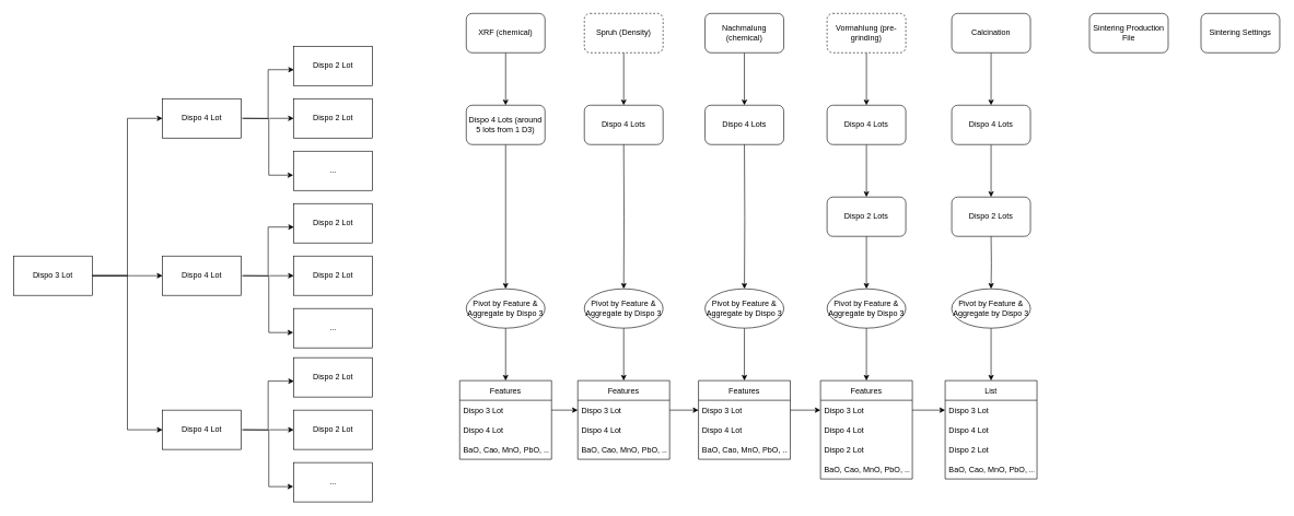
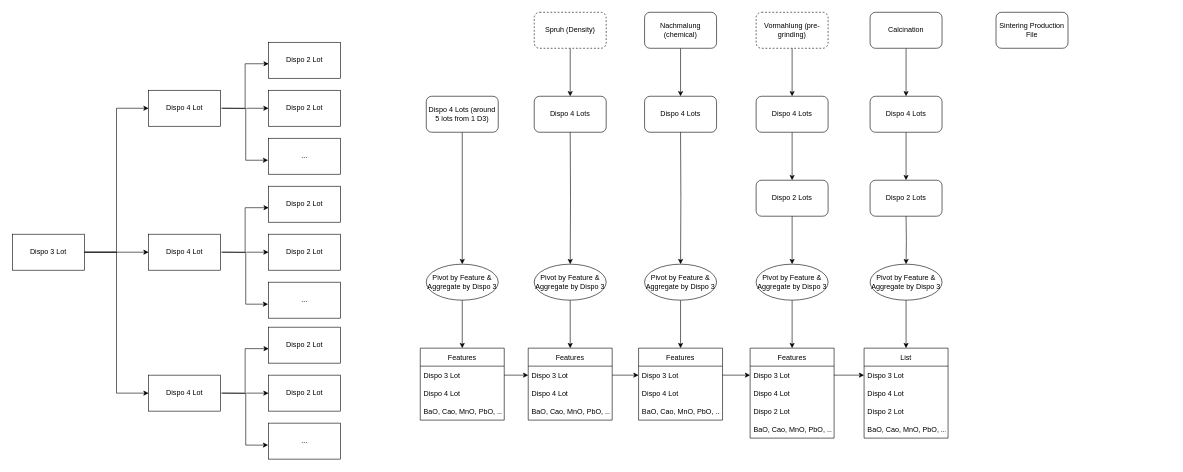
  <mxCell id="0" />
  <mxCell id="1" parent="0" />
  <mxCell id="2" value="Sintering Production File" style="rounded=1;whiteSpace=wrap;html=1;" parent="1" vertex="1"><mxGeometry x="1660" y="20" width="120" height="60" as="geometry" /></mxCell>
- <mxCell id="3" value="Sintering Settings" style="rounded=1;whiteSpace=wrap;html=1;" parent="1" vertex="1"><mxGeometry x="1830" y="20" width="120" height="60" as="geometry" /></mxCell>
- <mxCell id="4" value="" style="edgeStyle=orthogonalEdgeStyle;rounded=0;orthogonalLoop=1;jettySize=auto;html=1;" parent="1" source="5" target="15" edge="1"><mxGeometry relative="1" as="geometry" /></mxCell>
- <mxCell id="5" value="XRF (chemical)" style="rounded=1;whiteSpace=wrap;html=1;" parent="1" vertex="1"><mxGeometry x="710" y="20" width="120" height="60" as="geometry" /></mxCell>
  <mxCell id="6" value="" style="edgeStyle=orthogonalEdgeStyle;rounded=0;orthogonalLoop=1;jettySize=auto;html=1;" parent="1" source="7" target="16" edge="1"><mxGeometry relative="1" as="geometry" /></mxCell>
  <mxCell id="7" value="Spruh (Density)" style="rounded=1;whiteSpace=wrap;html=1;dashed=1;" parent="1" vertex="1"><mxGeometry x="890" y="20" width="120" height="60" as="geometry" /></mxCell>
  <mxCell id="8" value="" style="edgeStyle=orthogonalEdgeStyle;rounded=0;orthogonalLoop=1;jettySize=auto;html=1;" parent="1" source="9" target="17" edge="1"><mxGeometry relative="1" as="geometry" /></mxCell>
  <mxCell id="9" value="Nachmalung (chemical)" style="rounded=1;whiteSpace=wrap;html=1;" parent="1" vertex="1"><mxGeometry x="1074" y="20" width="120" height="60" as="geometry" /></mxCell>
  <mxCell id="10" value="" style="edgeStyle=orthogonalEdgeStyle;rounded=0;orthogonalLoop=1;jettySize=auto;html=1;" parent="1" source="11" target="19" edge="1"><mxGeometry relative="1" as="geometry" /></mxCell>
  <mxCell id="11" value="Vormahlung (pre-grinding)" style="rounded=1;whiteSpace=wrap;html=1;dashed=1;" parent="1" vertex="1"><mxGeometry x="1260" y="20" width="120" height="60" as="geometry" /></mxCell>
  <mxCell id="12" value="" style="edgeStyle=orthogonalEdgeStyle;rounded=0;orthogonalLoop=1;jettySize=auto;html=1;" parent="1" source="13" target="21" edge="1"><mxGeometry relative="1" as="geometry" /></mxCell>
  <mxCell id="13" value="Calcination" style="rounded=1;whiteSpace=wrap;html=1;" parent="1" vertex="1"><mxGeometry x="1450" y="20" width="120" height="60" as="geometry" /></mxCell>
  <mxCell id="14" value="" style="edgeStyle=orthogonalEdgeStyle;rounded=0;orthogonalLoop=1;jettySize=auto;html=1;" parent="1" source="15" target="29" edge="1"><mxGeometry relative="1" as="geometry" /></mxCell>
  <mxCell id="15" value="Dispo 4 Lots (around 5 lots from 1 D3)" style="rounded=1;whiteSpace=wrap;html=1;" parent="1" vertex="1"><mxGeometry x="710" y="160" width="120" height="60" as="geometry" /></mxCell>
  <mxCell id="16" value="Dispo 4 Lots" style="rounded=1;whiteSpace=wrap;html=1;" parent="1" vertex="1"><mxGeometry x="890" y="160" width="120" height="60" as="geometry" /></mxCell>
  <mxCell id="17" value="Dispo 4 Lots" style="whiteSpace=wrap;html=1;rounded=1;" parent="1" vertex="1"><mxGeometry x="1074" y="160" width="120" height="60" as="geometry" /></mxCell>
  <mxCell id="18" value="" style="edgeStyle=orthogonalEdgeStyle;rounded=0;orthogonalLoop=1;jettySize=auto;html=1;" parent="1" source="19" target="22" edge="1"><mxGeometry relative="1" as="geometry" /></mxCell>
  <mxCell id="19" value="Dispo 4 Lots" style="whiteSpace=wrap;html=1;rounded=1;" parent="1" vertex="1"><mxGeometry x="1260" y="160" width="120" height="60" as="geometry" /></mxCell>
  <mxCell id="20" value="" style="edgeStyle=orthogonalEdgeStyle;rounded=0;orthogonalLoop=1;jettySize=auto;html=1;" parent="1" source="21" target="23" edge="1"><mxGeometry relative="1" as="geometry" /></mxCell>
  <mxCell id="21" value="Dispo 4 Lots" style="rounded=1;whiteSpace=wrap;html=1;" parent="1" vertex="1"><mxGeometry x="1450" y="160" width="120" height="60" as="geometry" /></mxCell>
  <mxCell id="22" value="Dispo 2 Lots" style="whiteSpace=wrap;html=1;rounded=1;" parent="1" vertex="1"><mxGeometry x="1260" y="300" width="120" height="60" as="geometry" /></mxCell>
  <mxCell id="23" value="Dispo 2 Lots" style="whiteSpace=wrap;html=1;rounded=1;" parent="1" vertex="1"><mxGeometry x="1450" y="300" width="120" height="60" as="geometry" /></mxCell>
  <mxCell id="24" value="Features" style="swimlane;fontStyle=0;childLayout=stackLayout;horizontal=1;startSize=30;horizontalStack=0;resizeParent=1;resizeParentMax=0;resizeLast=0;collapsible=1;marginBottom=0;" parent="1" vertex="1"><mxGeometry x="700" y="580" width="140" height="120" as="geometry" /></mxCell>
  <mxCell id="25" value="Dispo 3 Lot" style="text;strokeColor=none;fillColor=none;align=left;verticalAlign=middle;spacingLeft=4;spacingRight=4;overflow=hidden;points=[[0,0.5],[1,0.5]];portConstraint=eastwest;rotatable=0;" parent="24" vertex="1"><mxGeometry y="30" width="140" height="30" as="geometry" /></mxCell>
  <mxCell id="26" value="Dispo 4 Lot" style="text;strokeColor=none;fillColor=none;align=left;verticalAlign=middle;spacingLeft=4;spacingRight=4;overflow=hidden;points=[[0,0.5],[1,0.5]];portConstraint=eastwest;rotatable=0;" parent="24" vertex="1"><mxGeometry y="60" width="140" height="30" as="geometry" /></mxCell>
  <mxCell id="27" value="BaO, Cao, MnO, PbO, ..." style="text;strokeColor=none;fillColor=none;align=left;verticalAlign=middle;spacingLeft=4;spacingRight=4;overflow=hidden;points=[[0,0.5],[1,0.5]];portConstraint=eastwest;rotatable=0;" parent="24" vertex="1"><mxGeometry y="90" width="140" height="30" as="geometry" /></mxCell>
  <mxCell id="28" style="edgeStyle=orthogonalEdgeStyle;rounded=0;orthogonalLoop=1;jettySize=auto;html=1;exitX=0.5;exitY=1;exitDx=0;exitDy=0;" parent="1" source="29" target="24" edge="1"><mxGeometry relative="1" as="geometry" /></mxCell>
  <mxCell id="29" value="Pivot by Feature &amp;amp; Aggregate by Dispo 3" style="ellipse;whiteSpace=wrap;html=1;rounded=1;" parent="1" vertex="1"><mxGeometry x="710" y="440" width="120" height="60" as="geometry" /></mxCell>
  <mxCell id="30" value="" style="edgeStyle=orthogonalEdgeStyle;rounded=0;orthogonalLoop=1;jettySize=auto;html=1;" parent="1" target="36" edge="1"><mxGeometry relative="1" as="geometry"><mxPoint x="950" y="220" as="sourcePoint" /></mxGeometry></mxCell>
  <mxCell id="31" value="Features" style="swimlane;fontStyle=0;childLayout=stackLayout;horizontal=1;startSize=30;horizontalStack=0;resizeParent=1;resizeParentMax=0;resizeLast=0;collapsible=1;marginBottom=0;" parent="1" vertex="1"><mxGeometry x="880" y="580" width="140" height="120" as="geometry" /></mxCell>
  <mxCell id="32" value="Dispo 3 Lot" style="text;strokeColor=none;fillColor=none;align=left;verticalAlign=middle;spacingLeft=4;spacingRight=4;overflow=hidden;points=[[0,0.5],[1,0.5]];portConstraint=eastwest;rotatable=0;" parent="31" vertex="1"><mxGeometry y="30" width="140" height="30" as="geometry" /></mxCell>
  <mxCell id="33" value="Dispo 4 Lot" style="text;strokeColor=none;fillColor=none;align=left;verticalAlign=middle;spacingLeft=4;spacingRight=4;overflow=hidden;points=[[0,0.5],[1,0.5]];portConstraint=eastwest;rotatable=0;" parent="31" vertex="1"><mxGeometry y="60" width="140" height="30" as="geometry" /></mxCell>
  <mxCell id="34" value="BaO, Cao, MnO, PbO, ..." style="text;strokeColor=none;fillColor=none;align=left;verticalAlign=middle;spacingLeft=4;spacingRight=4;overflow=hidden;points=[[0,0.5],[1,0.5]];portConstraint=eastwest;rotatable=0;" parent="31" vertex="1"><mxGeometry y="90" width="140" height="30" as="geometry" /></mxCell>
  <mxCell id="35" style="edgeStyle=orthogonalEdgeStyle;rounded=0;orthogonalLoop=1;jettySize=auto;html=1;exitX=0.5;exitY=1;exitDx=0;exitDy=0;" parent="1" source="36" target="31" edge="1"><mxGeometry relative="1" as="geometry" /></mxCell>
  <mxCell id="36" value="Pivot by Feature &amp;amp; Aggregate by Dispo 3" style="ellipse;whiteSpace=wrap;html=1;rounded=1;" parent="1" vertex="1"><mxGeometry x="890" y="440" width="120" height="60" as="geometry" /></mxCell>
  <mxCell id="37" value="" style="edgeStyle=orthogonalEdgeStyle;rounded=0;orthogonalLoop=1;jettySize=auto;html=1;" parent="1" target="43" edge="1"><mxGeometry relative="1" as="geometry"><mxPoint x="1134" y="220" as="sourcePoint" /></mxGeometry></mxCell>
  <mxCell id="38" value="Features" style="swimlane;fontStyle=0;childLayout=stackLayout;horizontal=1;startSize=30;horizontalStack=0;resizeParent=1;resizeParentMax=0;resizeLast=0;collapsible=1;marginBottom=0;" parent="1" vertex="1"><mxGeometry x="1064" y="580" width="140" height="120" as="geometry" /></mxCell>
  <mxCell id="39" value="Dispo 3 Lot" style="text;strokeColor=none;fillColor=none;align=left;verticalAlign=middle;spacingLeft=4;spacingRight=4;overflow=hidden;points=[[0,0.5],[1,0.5]];portConstraint=eastwest;rotatable=0;" parent="38" vertex="1"><mxGeometry y="30" width="140" height="30" as="geometry" /></mxCell>
  <mxCell id="40" value="Dispo 4 Lot" style="text;strokeColor=none;fillColor=none;align=left;verticalAlign=middle;spacingLeft=4;spacingRight=4;overflow=hidden;points=[[0,0.5],[1,0.5]];portConstraint=eastwest;rotatable=0;" parent="38" vertex="1"><mxGeometry y="60" width="140" height="30" as="geometry" /></mxCell>
  <mxCell id="41" value="BaO, Cao, MnO, PbO, ..." style="text;strokeColor=none;fillColor=none;align=left;verticalAlign=middle;spacingLeft=4;spacingRight=4;overflow=hidden;points=[[0,0.5],[1,0.5]];portConstraint=eastwest;rotatable=0;" parent="38" vertex="1"><mxGeometry y="90" width="140" height="30" as="geometry" /></mxCell>
  <mxCell id="42" style="edgeStyle=orthogonalEdgeStyle;rounded=0;orthogonalLoop=1;jettySize=auto;html=1;exitX=0.5;exitY=1;exitDx=0;exitDy=0;" parent="1" source="43" target="38" edge="1"><mxGeometry relative="1" as="geometry" /></mxCell>
  <mxCell id="43" value="Pivot by Feature &amp;amp; Aggregate by Dispo 3" style="ellipse;whiteSpace=wrap;html=1;rounded=1;" parent="1" vertex="1"><mxGeometry x="1074" y="440" width="120" height="60" as="geometry" /></mxCell>
  <mxCell id="44" value="" style="edgeStyle=orthogonalEdgeStyle;rounded=0;orthogonalLoop=1;jettySize=auto;html=1;" parent="1" target="51" edge="1"><mxGeometry relative="1" as="geometry"><mxPoint x="1320" y="360" as="sourcePoint" /><Array as="points"><mxPoint x="1320" y="360" /><mxPoint x="1320" y="360" /></Array></mxGeometry></mxCell>
  <mxCell id="45" value="Features" style="swimlane;fontStyle=0;childLayout=stackLayout;horizontal=1;startSize=30;horizontalStack=0;resizeParent=1;resizeParentMax=0;resizeLast=0;collapsible=1;marginBottom=0;" parent="1" vertex="1"><mxGeometry x="1250" y="580" width="140" height="150" as="geometry" /></mxCell>
  <mxCell id="46" value="Dispo 3 Lot" style="text;strokeColor=none;fillColor=none;align=left;verticalAlign=middle;spacingLeft=4;spacingRight=4;overflow=hidden;points=[[0,0.5],[1,0.5]];portConstraint=eastwest;rotatable=0;" parent="45" vertex="1"><mxGeometry y="30" width="140" height="30" as="geometry" /></mxCell>
  <mxCell id="47" value="Dispo 4 Lot" style="text;strokeColor=none;fillColor=none;align=left;verticalAlign=middle;spacingLeft=4;spacingRight=4;overflow=hidden;points=[[0,0.5],[1,0.5]];portConstraint=eastwest;rotatable=0;" parent="45" vertex="1"><mxGeometry y="60" width="140" height="30" as="geometry" /></mxCell>
  <mxCell id="48" value="Dispo 2 Lot" style="text;strokeColor=none;fillColor=none;align=left;verticalAlign=middle;spacingLeft=4;spacingRight=4;overflow=hidden;points=[[0,0.5],[1,0.5]];portConstraint=eastwest;rotatable=0;" parent="45" vertex="1"><mxGeometry y="90" width="140" height="30" as="geometry" /></mxCell>
  <mxCell id="49" value="BaO, Cao, MnO, PbO, ..." style="text;strokeColor=none;fillColor=none;align=left;verticalAlign=middle;spacingLeft=4;spacingRight=4;overflow=hidden;points=[[0,0.5],[1,0.5]];portConstraint=eastwest;rotatable=0;" parent="45" vertex="1"><mxGeometry y="120" width="140" height="30" as="geometry" /></mxCell>
  <mxCell id="50" style="edgeStyle=orthogonalEdgeStyle;rounded=0;orthogonalLoop=1;jettySize=auto;html=1;exitX=0.5;exitY=1;exitDx=0;exitDy=0;" parent="1" source="51" target="45" edge="1"><mxGeometry relative="1" as="geometry" /></mxCell>
  <mxCell id="51" value="Pivot by Feature &amp;amp; Aggregate by Dispo 3" style="ellipse;whiteSpace=wrap;html=1;rounded=1;" parent="1" vertex="1"><mxGeometry x="1260" y="440" width="120" height="60" as="geometry" /></mxCell>
  <mxCell id="52" value="" style="edgeStyle=orthogonalEdgeStyle;rounded=0;orthogonalLoop=1;jettySize=auto;html=1;" parent="1" target="59" edge="1"><mxGeometry relative="1" as="geometry"><mxPoint x="1510" y="360" as="sourcePoint" /></mxGeometry></mxCell>
  <mxCell id="53" value="List" style="swimlane;fontStyle=0;childLayout=stackLayout;horizontal=1;startSize=30;horizontalStack=0;resizeParent=1;resizeParentMax=0;resizeLast=0;collapsible=1;marginBottom=0;" parent="1" vertex="1"><mxGeometry x="1440" y="580" width="140" height="150" as="geometry" /></mxCell>
  <mxCell id="54" value="Dispo 3 Lot" style="text;strokeColor=none;fillColor=none;align=left;verticalAlign=middle;spacingLeft=4;spacingRight=4;overflow=hidden;points=[[0,0.5],[1,0.5]];portConstraint=eastwest;rotatable=0;" parent="53" vertex="1"><mxGeometry y="30" width="140" height="30" as="geometry" /></mxCell>
  <mxCell id="55" value="Dispo 4 Lot" style="text;strokeColor=none;fillColor=none;align=left;verticalAlign=middle;spacingLeft=4;spacingRight=4;overflow=hidden;points=[[0,0.5],[1,0.5]];portConstraint=eastwest;rotatable=0;" parent="53" vertex="1"><mxGeometry y="60" width="140" height="30" as="geometry" /></mxCell>
  <mxCell id="56" value="Dispo 2 Lot" style="text;strokeColor=none;fillColor=none;align=left;verticalAlign=middle;spacingLeft=4;spacingRight=4;overflow=hidden;points=[[0,0.5],[1,0.5]];portConstraint=eastwest;rotatable=0;" parent="53" vertex="1"><mxGeometry y="90" width="140" height="30" as="geometry" /></mxCell>
  <mxCell id="57" value="BaO, Cao, MnO, PbO, ..." style="text;strokeColor=none;fillColor=none;align=left;verticalAlign=middle;spacingLeft=4;spacingRight=4;overflow=hidden;points=[[0,0.5],[1,0.5]];portConstraint=eastwest;rotatable=0;" parent="53" vertex="1"><mxGeometry y="120" width="140" height="30" as="geometry" /></mxCell>
  <mxCell id="58" style="edgeStyle=orthogonalEdgeStyle;rounded=0;orthogonalLoop=1;jettySize=auto;html=1;exitX=0.5;exitY=1;exitDx=0;exitDy=0;" parent="1" source="59" target="53" edge="1"><mxGeometry relative="1" as="geometry" /></mxCell>
  <mxCell id="59" value="Pivot by Feature &amp;amp; Aggregate by Dispo 3" style="ellipse;whiteSpace=wrap;html=1;rounded=1;" parent="1" vertex="1"><mxGeometry x="1450" y="440" width="120" height="60" as="geometry" /></mxCell>
  <mxCell id="60" style="edgeStyle=orthogonalEdgeStyle;rounded=0;orthogonalLoop=1;jettySize=auto;html=1;exitX=1;exitY=0.5;exitDx=0;exitDy=0;entryX=0;entryY=0.5;entryDx=0;entryDy=0;" parent="1" source="25" target="32" edge="1"><mxGeometry relative="1" as="geometry" /></mxCell>
  <mxCell id="61" style="edgeStyle=orthogonalEdgeStyle;rounded=0;orthogonalLoop=1;jettySize=auto;html=1;" parent="1" source="32" target="39" edge="1"><mxGeometry relative="1" as="geometry" /></mxCell>
  <mxCell id="62" style="edgeStyle=orthogonalEdgeStyle;rounded=0;orthogonalLoop=1;jettySize=auto;html=1;exitX=1;exitY=0.5;exitDx=0;exitDy=0;entryX=0;entryY=0.5;entryDx=0;entryDy=0;" parent="1" source="39" target="46" edge="1"><mxGeometry relative="1" as="geometry" /></mxCell>
  <mxCell id="63" style="edgeStyle=orthogonalEdgeStyle;rounded=0;orthogonalLoop=1;jettySize=auto;html=1;exitX=1;exitY=0.5;exitDx=0;exitDy=0;entryX=0;entryY=0.5;entryDx=0;entryDy=0;" parent="1" source="46" target="54" edge="1"><mxGeometry relative="1" as="geometry" /></mxCell>
  <mxCell id="64" style="edgeStyle=orthogonalEdgeStyle;rounded=0;orthogonalLoop=1;jettySize=auto;html=1;entryX=0;entryY=0.5;entryDx=0;entryDy=0;" parent="1" source="65" target="67" edge="1"><mxGeometry relative="1" as="geometry" /></mxCell>
  <mxCell id="65" value="Dispo 3 Lot" style="rounded=0;whiteSpace=wrap;html=1;" parent="1" vertex="1"><mxGeometry x="20" y="390" width="120" height="60" as="geometry" /></mxCell>
  <mxCell id="66" style="edgeStyle=orthogonalEdgeStyle;rounded=0;orthogonalLoop=1;jettySize=auto;html=1;entryX=-0.006;entryY=0.597;entryDx=0;entryDy=0;entryPerimeter=0;" parent="1" edge="1"><mxGeometry relative="1" as="geometry"><mxPoint x="368" y="180" as="sourcePoint" /><mxPoint x="447.28" y="105.82" as="targetPoint" /><Array as="points"><mxPoint x="408" y="180" /><mxPoint x="408" y="106" /></Array></mxGeometry></mxCell>
  <mxCell id="67" value="Dispo 4 Lot" style="rounded=0;whiteSpace=wrap;html=1;" parent="1" vertex="1"><mxGeometry x="247" y="150" width="120" height="60" as="geometry" /></mxCell>
  <mxCell id="68" value="Dispo 2 Lot" style="rounded=0;whiteSpace=wrap;html=1;" parent="1" vertex="1"><mxGeometry x="447" y="70" width="120" height="60" as="geometry" /></mxCell>
  <mxCell id="69" value="Dispo 2 Lot" style="rounded=0;whiteSpace=wrap;html=1;" parent="1" vertex="1"><mxGeometry x="447" y="150" width="120" height="60" as="geometry" /></mxCell>
  <mxCell id="70" value="..." style="rounded=0;whiteSpace=wrap;html=1;" parent="1" vertex="1"><mxGeometry x="447" y="230" width="120" height="60" as="geometry" /></mxCell>
  <mxCell id="71" style="edgeStyle=orthogonalEdgeStyle;rounded=0;orthogonalLoop=1;jettySize=auto;html=1;entryX=-0.006;entryY=0.611;entryDx=0;entryDy=0;entryPerimeter=0;" parent="1" target="70" edge="1"><mxGeometry relative="1" as="geometry"><mxPoint x="370" y="180" as="sourcePoint" /><mxPoint x="429.28" y="250" as="targetPoint" /></mxGeometry></mxCell>
  <mxCell id="72" style="edgeStyle=orthogonalEdgeStyle;rounded=0;orthogonalLoop=1;jettySize=auto;html=1;entryX=0;entryY=0.5;entryDx=0;entryDy=0;" parent="1" target="69" edge="1"><mxGeometry relative="1" as="geometry"><mxPoint x="410" y="180" as="sourcePoint" /><mxPoint x="456.28" y="276.66" as="targetPoint" /></mxGeometry></mxCell>
  <mxCell id="73" style="edgeStyle=orthogonalEdgeStyle;rounded=0;orthogonalLoop=1;jettySize=auto;html=1;entryX=-0.006;entryY=0.597;entryDx=0;entryDy=0;entryPerimeter=0;" parent="1" edge="1"><mxGeometry relative="1" as="geometry"><mxPoint x="368" y="420" as="sourcePoint" /><mxPoint x="447.28" y="345.82" as="targetPoint" /><Array as="points"><mxPoint x="408" y="420" /><mxPoint x="408" y="346" /></Array></mxGeometry></mxCell>
  <mxCell id="74" value="Dispo 4 Lot" style="rounded=0;whiteSpace=wrap;html=1;" parent="1" vertex="1"><mxGeometry x="247" y="390" width="120" height="60" as="geometry" /></mxCell>
  <mxCell id="75" value="Dispo 2 Lot" style="rounded=0;whiteSpace=wrap;html=1;" parent="1" vertex="1"><mxGeometry x="447" y="310" width="120" height="60" as="geometry" /></mxCell>
  <mxCell id="76" value="Dispo 2 Lot" style="rounded=0;whiteSpace=wrap;html=1;" parent="1" vertex="1"><mxGeometry x="447" y="390" width="120" height="60" as="geometry" /></mxCell>
  <mxCell id="77" value="..." style="rounded=0;whiteSpace=wrap;html=1;" parent="1" vertex="1"><mxGeometry x="447" y="470" width="120" height="60" as="geometry" /></mxCell>
  <mxCell id="78" style="edgeStyle=orthogonalEdgeStyle;rounded=0;orthogonalLoop=1;jettySize=auto;html=1;entryX=-0.006;entryY=0.611;entryDx=0;entryDy=0;entryPerimeter=0;" parent="1" target="77" edge="1"><mxGeometry relative="1" as="geometry"><mxPoint x="370" y="420" as="sourcePoint" /><mxPoint x="429.28" y="490" as="targetPoint" /></mxGeometry></mxCell>
  <mxCell id="79" style="edgeStyle=orthogonalEdgeStyle;rounded=0;orthogonalLoop=1;jettySize=auto;html=1;entryX=0;entryY=0.5;entryDx=0;entryDy=0;" parent="1" target="76" edge="1"><mxGeometry relative="1" as="geometry"><mxPoint x="410" y="420" as="sourcePoint" /><mxPoint x="456.28" y="516.66" as="targetPoint" /></mxGeometry></mxCell>
  <mxCell id="80" style="edgeStyle=orthogonalEdgeStyle;rounded=0;orthogonalLoop=1;jettySize=auto;html=1;entryX=-0.006;entryY=0.597;entryDx=0;entryDy=0;entryPerimeter=0;" parent="1" edge="1"><mxGeometry relative="1" as="geometry"><mxPoint x="368" y="655" as="sourcePoint" /><mxPoint x="447.28" y="580.82" as="targetPoint" /><Array as="points"><mxPoint x="408" y="655" /><mxPoint x="408" y="581" /></Array></mxGeometry></mxCell>
  <mxCell id="81" value="Dispo 4 Lot" style="rounded=0;whiteSpace=wrap;html=1;" parent="1" vertex="1"><mxGeometry x="247" y="625" width="120" height="60" as="geometry" /></mxCell>
  <mxCell id="82" value="Dispo 2 Lot" style="rounded=0;whiteSpace=wrap;html=1;" parent="1" vertex="1"><mxGeometry x="447" y="545" width="120" height="60" as="geometry" /></mxCell>
  <mxCell id="83" value="Dispo 2 Lot" style="rounded=0;whiteSpace=wrap;html=1;" parent="1" vertex="1"><mxGeometry x="447" y="625" width="120" height="60" as="geometry" /></mxCell>
  <mxCell id="84" value="..." style="rounded=0;whiteSpace=wrap;html=1;" parent="1" vertex="1"><mxGeometry x="447" y="705" width="120" height="60" as="geometry" /></mxCell>
  <mxCell id="85" style="edgeStyle=orthogonalEdgeStyle;rounded=0;orthogonalLoop=1;jettySize=auto;html=1;entryX=-0.006;entryY=0.611;entryDx=0;entryDy=0;entryPerimeter=0;" parent="1" target="84" edge="1"><mxGeometry relative="1" as="geometry"><mxPoint x="370" y="655" as="sourcePoint" /><mxPoint x="429.28" y="725" as="targetPoint" /></mxGeometry></mxCell>
  <mxCell id="86" style="edgeStyle=orthogonalEdgeStyle;rounded=0;orthogonalLoop=1;jettySize=auto;html=1;entryX=0;entryY=0.5;entryDx=0;entryDy=0;" parent="1" target="83" edge="1"><mxGeometry relative="1" as="geometry"><mxPoint x="410" y="655" as="sourcePoint" /><mxPoint x="456.28" y="751.66" as="targetPoint" /></mxGeometry></mxCell>
  <mxCell id="87" style="edgeStyle=orthogonalEdgeStyle;rounded=0;orthogonalLoop=1;jettySize=auto;html=1;entryX=0;entryY=0.5;entryDx=0;entryDy=0;exitX=1;exitY=0.5;exitDx=0;exitDy=0;" parent="1" source="65" target="81" edge="1"><mxGeometry relative="1" as="geometry"><mxPoint x="150" y="430" as="sourcePoint" /><mxPoint x="257" y="190" as="targetPoint" /></mxGeometry></mxCell>
  <mxCell id="88" style="edgeStyle=orthogonalEdgeStyle;rounded=0;orthogonalLoop=1;jettySize=auto;html=1;entryX=0;entryY=0.5;entryDx=0;entryDy=0;exitX=1;exitY=0.5;exitDx=0;exitDy=0;" parent="1" source="65" target="74" edge="1"><mxGeometry relative="1" as="geometry"><mxPoint x="160" y="440" as="sourcePoint" /><mxPoint x="267" y="200" as="targetPoint" /></mxGeometry></mxCell>
